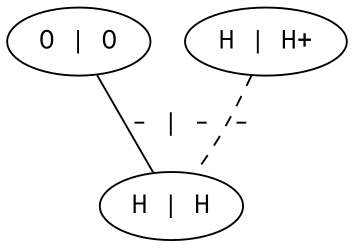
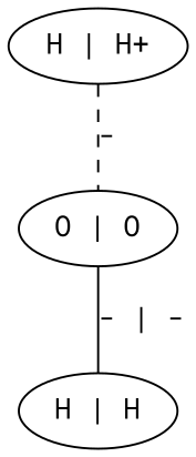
  graph {
    fontname="Roboto Mono"
    node [fontname="Roboto Mono"]
    edge [fontname="Roboto Mono"]
    n1 [label="O | O"]
    n2 [label="H | H"]
    n3 [label="H | H+"]
    n1 -- n2 [label="- | -"]
-   n3 -- n2 [label="-" style=dashed]
+   n3 -- n1 [label="-" style=dashed]
  }
